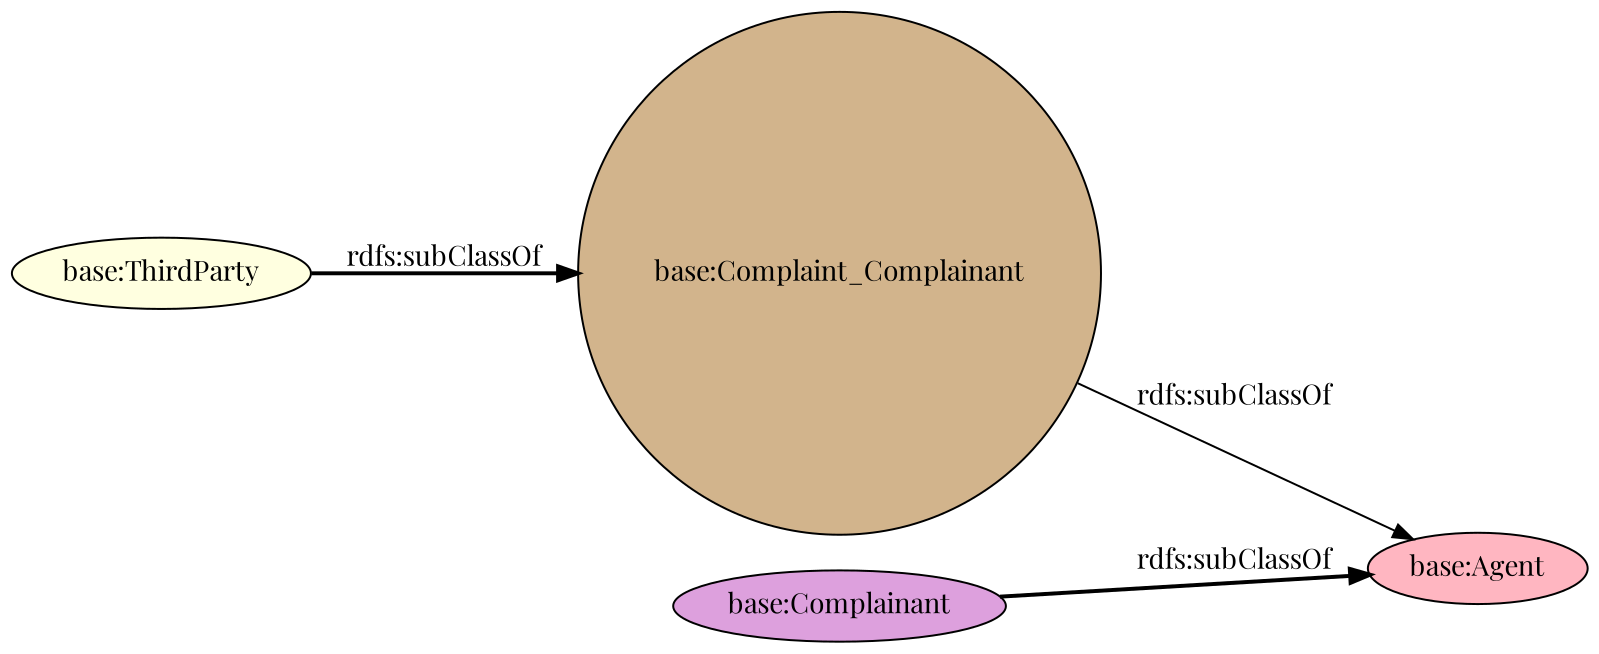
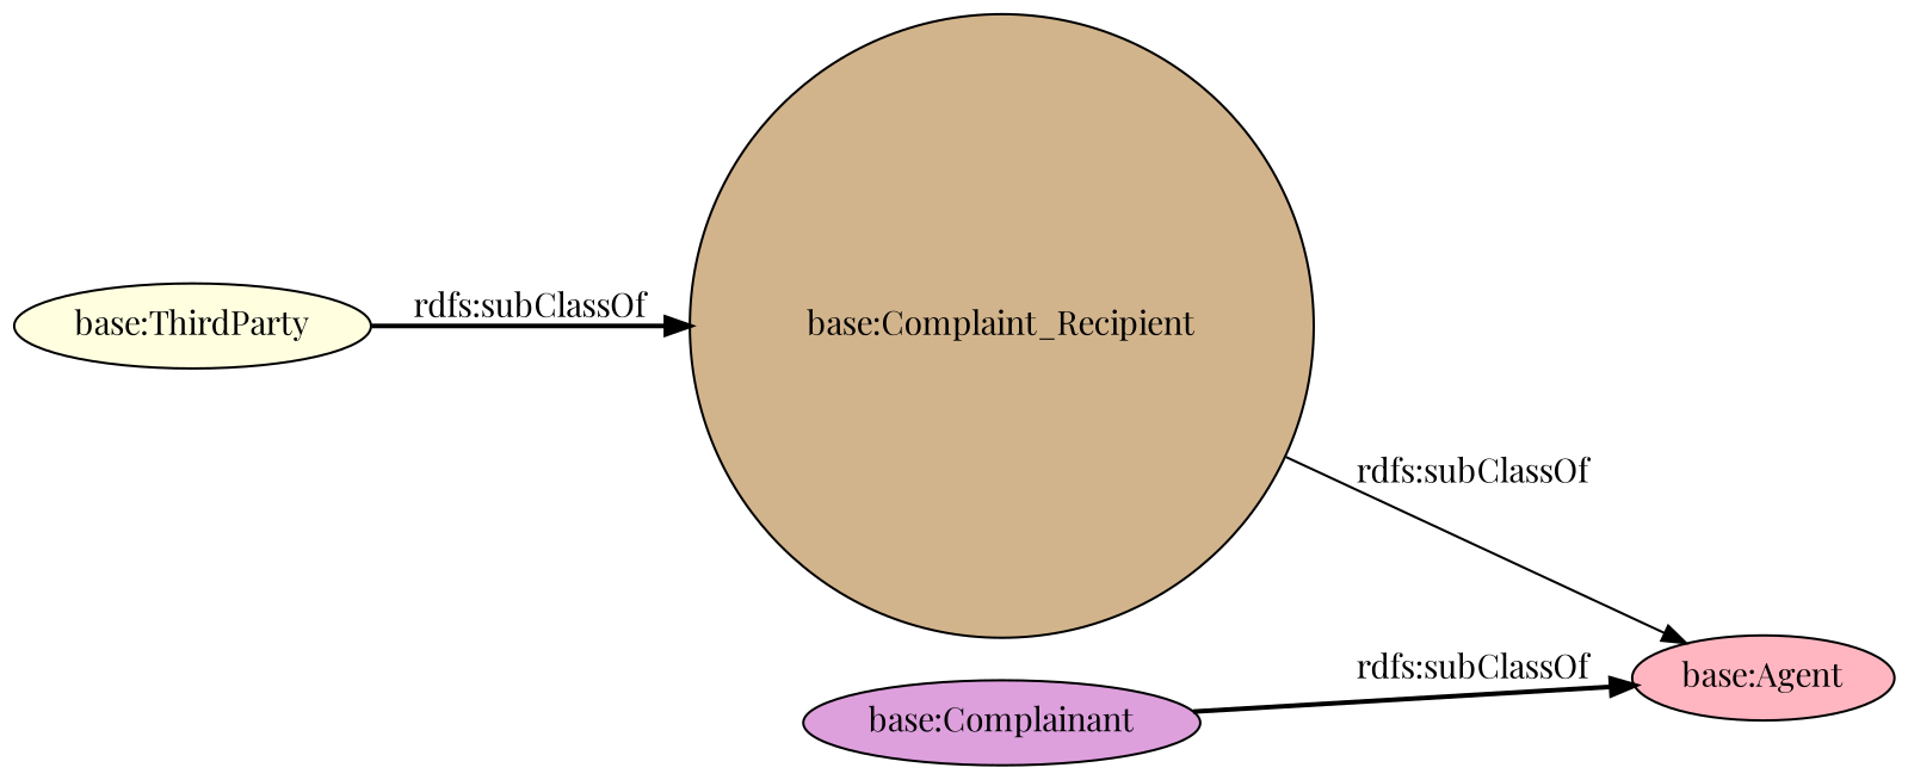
  digraph {
    fontname="Playfair Display"
    rankdir=LR
    node [color=black fontname="Playfair Display" shape=ellipse style=filled]
    edge [fontname="Playfair Display" style=bold]
    "base:ThirdParty" [fillcolor=lightyellow]
-   "base:Complaint_Recipient" [fillcolor=tan shape=circle label="base:Complaint_Complainant"]
+   "base:Complaint_Recipient" [fillcolor=tan shape=circle]
    "base:Agent" [fillcolor=lightpink]
    "base:Complainant" [fillcolor=plum]
    "base:ThirdParty" -> "base:Complaint_Recipient" [label="rdfs:subClassOf"]
    "base:Complaint_Recipient" -> "base:Agent" [label="rdfs:subClassOf" style=solid]
    "base:Complainant" -> "base:Agent" [label="rdfs:subClassOf"]
  }
